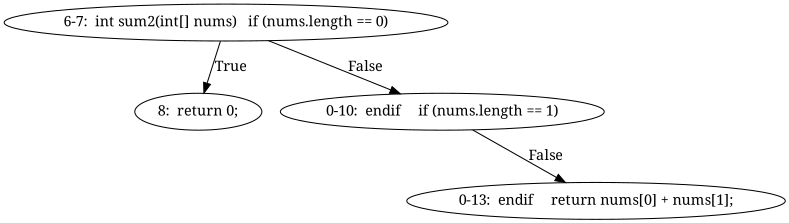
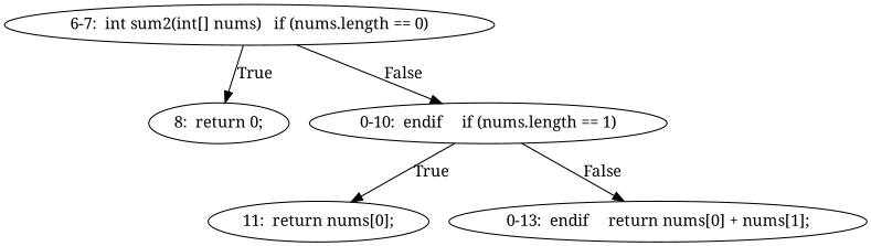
  digraph {
    fontname="Noto Serif"
    node [fontname="Noto Serif"]
    edge [fontname="Noto Serif"]
    n1 [label="6-7:  int sum2(int[] nums)	if (nums.length == 0)"]
    n2 [label="8:  return 0;"]
    n3 [label="0-10:  endif	if (nums.length == 1)"]
+   n4 [label="11:  return nums[0];"]
    n5 [label="0-13:  endif	return nums[0] + nums[1];"]
    n1 -> n2 [label=True]
    n1 -> n3 [label=False]
+   n3 -> n4 [label=True]
    n3 -> n5 [label=False]
  }
